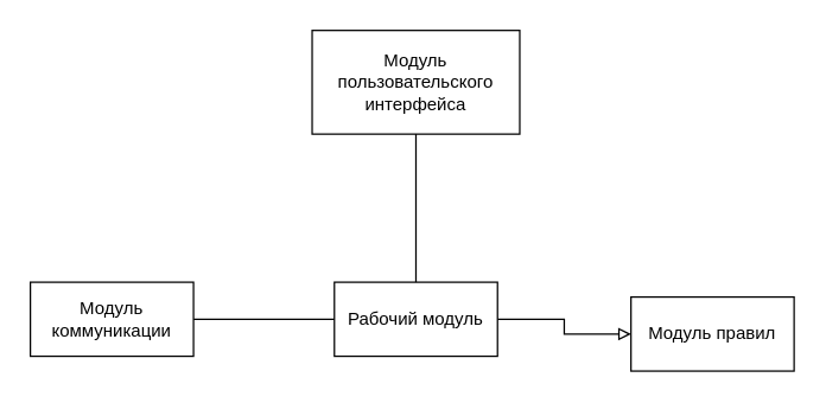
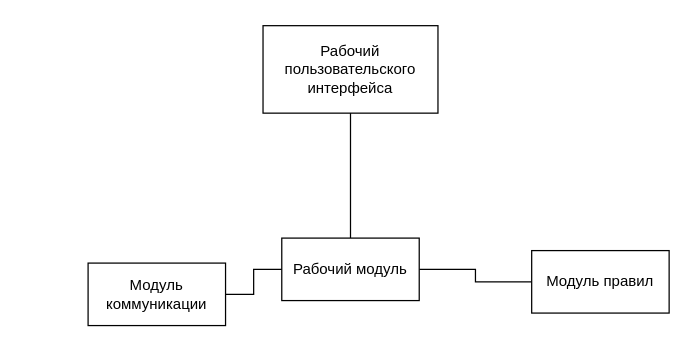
  <mxCell id="0" />
  <mxCell id="1" parent="0" />
- <mxCell id="2" value="Модуль пользовательского интерфейса" style="html=1;whiteSpace=wrap;" vertex="1" parent="1"><mxGeometry x="210" y="20" width="140" height="70" as="geometry" /></mxCell>
+ <mxCell id="2" value="Рабочий пользовательского интерфейса" style="html=1;whiteSpace=wrap;" vertex="1" parent="1"><mxGeometry x="210" y="20" width="140" height="70" as="geometry" /></mxCell>
  <mxCell id="3" value="" style="edgeStyle=orthogonalEdgeStyle;rounded=0;orthogonalLoop=1;jettySize=auto;html=1;endArrow=none;endFill=0;" edge="1" parent="1" source="5" target="2"><mxGeometry relative="1" as="geometry" /></mxCell>
- <mxCell id="4" value="" style="edgeStyle=orthogonalEdgeStyle;rounded=0;orthogonalLoop=1;jettySize=auto;html=1;endArrow=block;endFill=0;" edge="1" parent="1" source="5" target="8"><mxGeometry relative="1" as="geometry" /></mxCell>
+ <mxCell id="4" value="" style="edgeStyle=orthogonalEdgeStyle;rounded=0;orthogonalLoop=1;jettySize=auto;html=1;endArrow=none;endFill=0;" edge="1" parent="1" source="5" target="8"><mxGeometry relative="1" as="geometry" /></mxCell>
  <mxCell id="5" value="Рабочий модуль" style="html=1;whiteSpace=wrap;" vertex="1" parent="1"><mxGeometry x="225" y="190" width="110" height="50" as="geometry" /></mxCell>
  <mxCell id="6" value="" style="edgeStyle=orthogonalEdgeStyle;rounded=0;orthogonalLoop=1;jettySize=auto;html=1;endArrow=none;endFill=0;" edge="1" parent="1" source="7" target="5"><mxGeometry relative="1" as="geometry" /></mxCell>
- <mxCell id="7" value="Модуль коммуникации" style="html=1;whiteSpace=wrap;" vertex="1" parent="1"><mxGeometry x="20" y="190" width="110" height="50" as="geometry" /></mxCell>
+ <mxCell id="7" value="Модуль коммуникации" style="html=1;whiteSpace=wrap;" vertex="1" parent="1"><mxGeometry x="70" y="210" width="110" height="50" as="geometry" /></mxCell>
  <mxCell id="8" value="Модуль правил" style="html=1;whiteSpace=wrap;" vertex="1" parent="1"><mxGeometry x="425" y="200" width="110" height="50" as="geometry" /></mxCell>
